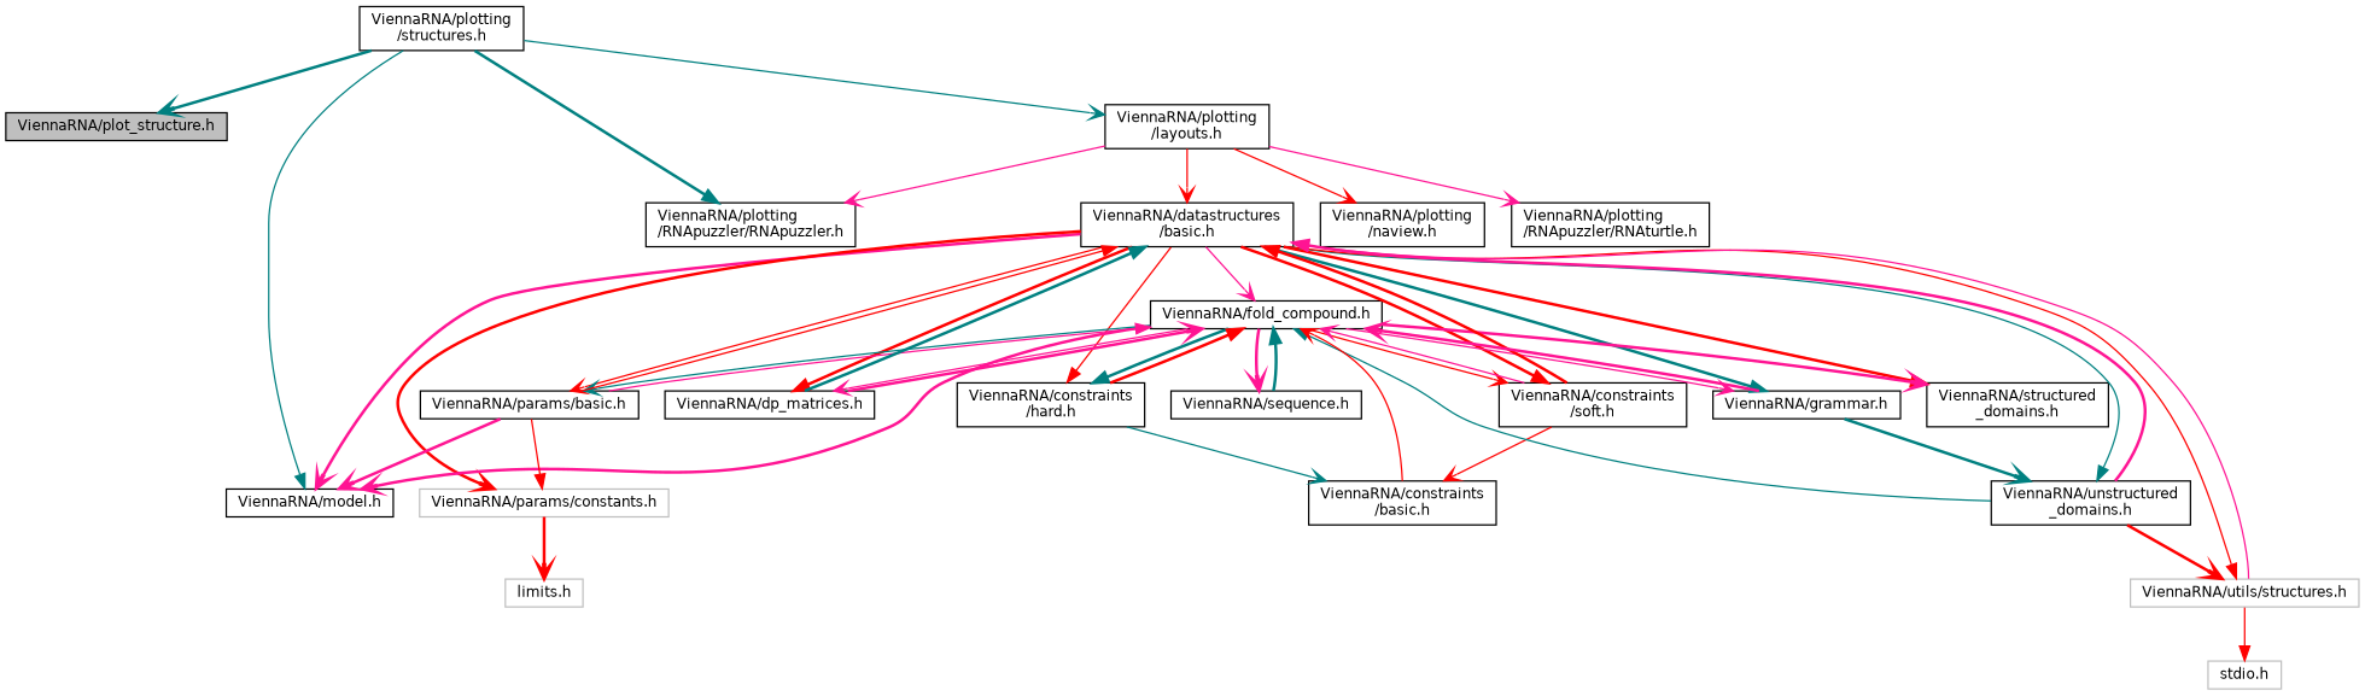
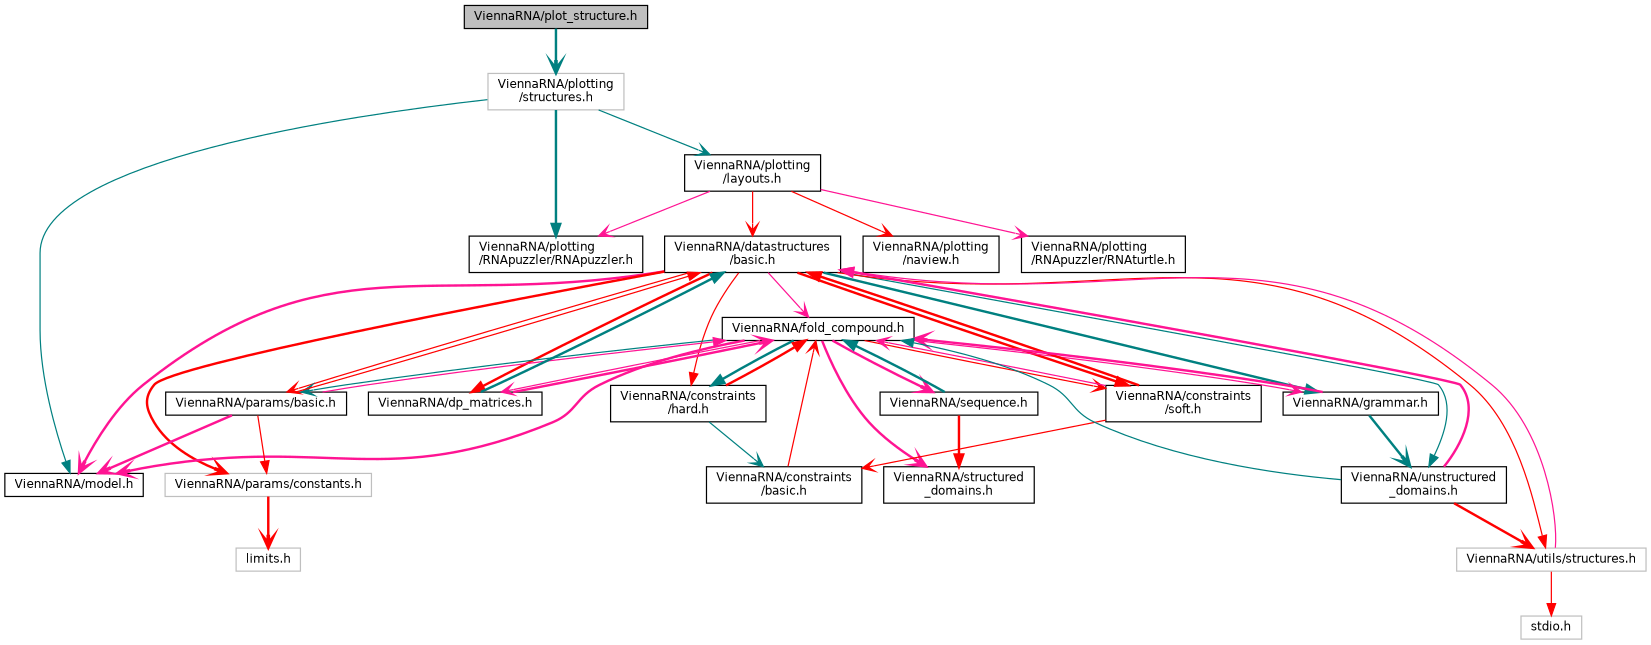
  digraph {
    node [color=black fontname=Helvetica fontsize=10 shape=record]
    edge [arrowhead=vee color=red fontname=Helvetica fontsize=10 labelfontname=Helvetica labelfontsize=10 style=solid]
    n1 [fillcolor=grey75 fontcolor=black height=0.2 label="ViennaRNA/plot_structure.h" style=filled width=0.4]
-   n2 [height=0.2 label="ViennaRNA/plotting\l/structures.h" width=0.4]
+   n2 [color=grey75 height=0.2 label="ViennaRNA/plotting\l/structures.h" width=0.4]
    n3 [height=0.2 label="ViennaRNA/model.h" width=0.4]
    n4 [height=0.2 label="ViennaRNA/plotting\l/layouts.h" width=0.4]
    n5 [height=0.2 label="ViennaRNA/plotting\l/RNApuzzler/RNApuzzler.h" width=0.4]
    n6 [height=0.2 label="ViennaRNA/datastructures\l/basic.h" width=0.4]
    n7 [height=0.2 label="ViennaRNA/plotting\l/naview.h" width=0.4]
    n8 [height=0.2 label="ViennaRNA/plotting\l/RNApuzzler/RNAturtle.h" width=0.4]
    n9 [color=grey75 height=0.2 label="ViennaRNA/params/constants.h" width=0.4]
    n10 [height=0.2 label="ViennaRNA/fold_compound.h" width=0.4]
    n11 [height=0.2 label="ViennaRNA/params/basic.h" width=0.4]
    n12 [height=0.2 label="ViennaRNA/dp_matrices.h" width=0.4]
    n13 [height=0.2 label="ViennaRNA/constraints\l/hard.h" width=0.4]
    n14 [height=0.2 label="ViennaRNA/constraints\l/soft.h" width=0.4]
    n15 [height=0.2 label="ViennaRNA/grammar.h" width=0.4]
    n16 [height=0.2 label="ViennaRNA/structured\l_domains.h" width=0.4]
    n17 [height=0.2 label="ViennaRNA/unstructured\l_domains.h" width=0.4]
    n18 [color=grey75 height=0.2 label="ViennaRNA/utils/structures.h" width=0.4]
    n19 [color=grey75 height=0.2 label="limits.h" width=0.4]
    n20 [height=0.2 label="ViennaRNA/sequence.h" width=0.4]
    n21 [height=0.2 label="ViennaRNA/constraints\l/basic.h" width=0.4]
    n22 [color=grey75 height=0.2 label="stdio.h" width=0.4]
-   n2 -> n1 [color=teal style=bold]
+   n1 -> n2 [color=teal style=bold]
    n2 -> n3 [arrowhead=normal color=teal]
    n2 -> n4 [color=teal]
    n2 -> n5 [arrowhead=normal color=teal style=bold]
    n4 -> n5 [color=deeppink]
    n4 -> n6
    n4 -> n7
    n4 -> n8 [color=deeppink]
    n6 -> n3 [color=deeppink style=bold]
    n6 -> n9 [style=bold]
    n6 -> n10 [color=deeppink]
    n6 -> n11
    n6 -> n12 [arrowhead=normal style=bold]
    n6 -> n13 [arrowhead=normal]
    n6 -> n14 [arrowhead=normal style=bold]
    n6 -> n15 [arrowhead=normal color=teal style=bold]
-   n6 -> n16 [arrowhead=normal style=bold]
+   n20 -> n16 [arrowhead=normal style=bold]
    n6 -> n17 [arrowhead=normal color=teal]
    n6 -> n18 [arrowhead=normal]
    n9 -> n19 [style=bold]
    n10 -> n3 [color=deeppink style=bold]
    n10 -> n11 [color=teal]
    n10 -> n12 [color=deeppink]
    n10 -> n13 [arrowhead=normal color=teal style=bold]
    n10 -> n14
    n10 -> n15 [color=deeppink]
    n10 -> n16 [color=deeppink style=bold]
    n10 -> n20 [color=deeppink style=bold]
    n11 -> n3 [color=deeppink style=bold]
    n11 -> n6 [arrowhead=normal]
    n11 -> n9 [arrowhead=normal]
    n11 -> n10 [arrowhead=normal color=deeppink]
    n12 -> n6 [arrowhead=normal color=teal style=bold]
    n12 -> n10 [color=deeppink style=bold]
    n13 -> n10 [arrowhead=normal style=bold]
    n13 -> n21 [color=teal]
    n14 -> n6 [arrowhead=normal style=bold]
    n14 -> n10 [color=deeppink]
    n14 -> n21
    n15 -> n10 [color=deeppink style=bold]
    n15 -> n17 [color=teal style=bold]
    n17 -> n6 [arrowhead=normal color=deeppink style=bold]
    n17 -> n10 [arrowhead=normal color=teal]
    n17 -> n18 [style=bold]
    n18 -> n6 [arrowhead=normal color=deeppink]
    n18 -> n22 [arrowhead=normal]
    n20 -> n10 [arrowhead=normal color=teal style=bold]
    n21 -> n10
  }
